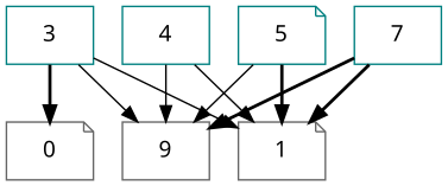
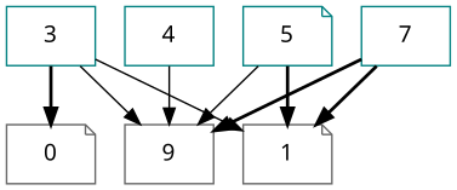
  digraph {
    fontname="Noto Sans"
    splines=true
    node [color=teal fontname="Noto Sans" shape=box]
    edge [fontname="Noto Sans" style=solid]
    n1 [color=gray40 label=0 shape=note]
    n2 [color=gray40 label=1 shape=note]
    n3 [color=gray40 label=9]
    n4 [label=3]
    n5 [label=4]
    n6 [label=5 shape=note]
    n7 [label=7]
    n4 -> n1 [style=bold]
    n4 -> n2
    n4 -> n3
-   n5 -> n2
    n5 -> n3
    n6 -> n2 [style=bold]
    n6 -> n3
    n7 -> n2 [style=bold]
    n7 -> n3 [style=bold]
  }
